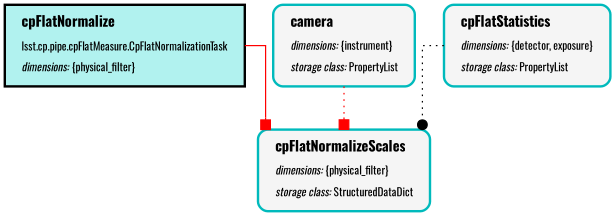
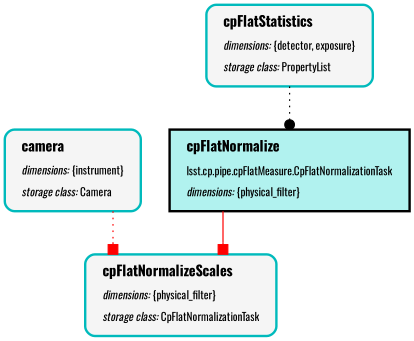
  digraph {
    fontname=Oswald
    nodesep=0.5
    ranksep=0.75
    splines=ortho
    node [color="#00BABC" fillcolor="#F5F5F5" fontname=Oswald fontsize=14 margin="0.2,0.1" penwidth=3 shape=box style="rounded,filled,bold"]
    edge [arrowhead=box arrowsize=1.5 color=red fontname=Oswald penwidth=1.5 style=dotted]
    n1 [color=black fillcolor="#B1F2EF" label=<<TABLE BORDER="0" CELLPADDING="5"><TR><TD ALIGN="LEFT"><B><FONT POINT-SIZE="18">cpFlatNormalize</FONT></B></TD></TR><TR><TD ALIGN="LEFT">lsst.cp.pipe.cpFlatMeasure.CpFlatNormalizationTask</TD></TR><TR><TD ALIGN="LEFT"><I>dimensions:</I>&nbsp;{physical_filter}</TD></TR></TABLE>> style=filled]
-   n2 [label=<<TABLE BORDER="0" CELLPADDING="5"><TR><TD ALIGN="LEFT"><B><FONT POINT-SIZE="18">cpFlatNormalizeScales</FONT></B></TD></TR><TR><TD ALIGN="LEFT"><I>dimensions:</I>&nbsp;{physical_filter}</TD></TR><TR><TD ALIGN="LEFT"><I>storage class:</I>&nbsp;StructuredDataDict</TD></TR></TABLE>>]
-   n3 [label=<<TABLE BORDER="0" CELLPADDING="5"><TR><TD ALIGN="LEFT"><B><FONT POINT-SIZE="18">camera</FONT></B></TD></TR><TR><TD ALIGN="LEFT"><I>dimensions:</I>&nbsp;{instrument}</TD></TR><TR><TD ALIGN="LEFT"><I>storage class:</I>&nbsp;PropertyList</TD></TR></TABLE>>]
+   n2 [label=<<TABLE BORDER="0" CELLPADDING="5"><TR><TD ALIGN="LEFT"><B><FONT POINT-SIZE="18">cpFlatNormalizeScales</FONT></B></TD></TR><TR><TD ALIGN="LEFT"><I>dimensions:</I>&nbsp;{physical_filter}</TD></TR><TR><TD ALIGN="LEFT"><I>storage class:</I>&nbsp;CpFlatNormalizationTask</TD></TR></TABLE>>]
+   n3 [label=<<TABLE BORDER="0" CELLPADDING="5"><TR><TD ALIGN="LEFT"><B><FONT POINT-SIZE="18">camera</FONT></B></TD></TR><TR><TD ALIGN="LEFT"><I>dimensions:</I>&nbsp;{instrument}</TD></TR><TR><TD ALIGN="LEFT"><I>storage class:</I>&nbsp;Camera</TD></TR></TABLE>>]
    n4 [label=<<TABLE BORDER="0" CELLPADDING="5"><TR><TD ALIGN="LEFT"><B><FONT POINT-SIZE="18">cpFlatStatistics</FONT></B></TD></TR><TR><TD ALIGN="LEFT"><I>dimensions:</I>&nbsp;{detector, exposure}</TD></TR><TR><TD ALIGN="LEFT"><I>storage class:</I>&nbsp;PropertyList</TD></TR></TABLE>>]
    n1 -> n2 [style=solid]
    n3 -> n2
-   n4 -> n2 [arrowhead=dot color=black]
+   n4 -> n1 [arrowhead=dot color=black]
  }
